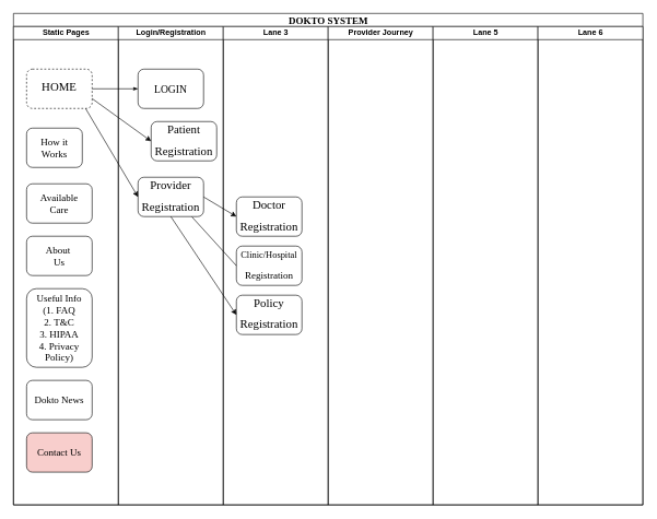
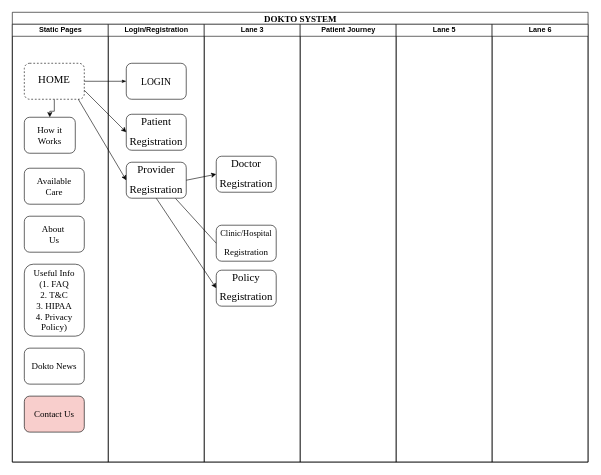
  <mxCell id="0" />
  <mxCell id="1" parent="0" />
  <mxCell id="2" value="&lt;font style=&quot;font-size: 15px&quot;&gt;DOKTO SYSTEM&lt;/font&gt;" style="swimlane;html=1;childLayout=stackLayout;startSize=20;rounded=0;shadow=0;labelBackgroundColor=none;strokeWidth=1;fontFamily=Verdana;fontSize=8;align=center;" parent="1" vertex="1"><mxGeometry x="20" y="20" width="960" height="750" as="geometry" /></mxCell>
  <mxCell id="3" value="Static Pages" style="swimlane;html=1;startSize=20;" parent="2" vertex="1"><mxGeometry y="20" width="160" height="730" as="geometry" /></mxCell>
+ <mxCell id="4" value="" style="edgeStyle=orthogonalEdgeStyle;rounded=0;orthogonalLoop=1;jettySize=auto;html=1;" edge="1" parent="3" source="5" target="6"><mxGeometry relative="1" as="geometry" /></mxCell>
  <mxCell id="5" value="&lt;p style=&quot;line-height: 270%&quot;&gt;&lt;font style=&quot;font-size: 18px&quot;&gt;HOME&lt;/font&gt;&lt;/p&gt;" style="rounded=1;whiteSpace=wrap;html=1;shadow=0;labelBackgroundColor=none;strokeWidth=1;fontFamily=Verdana;fontSize=8;align=center;dashed=1;" parent="3" vertex="1"><mxGeometry x="20" y="65" width="100" height="60" as="geometry" /></mxCell>
  <mxCell id="6" value="&lt;font style=&quot;font-size: 15px&quot;&gt;How it Works&lt;/font&gt;" style="rounded=1;whiteSpace=wrap;html=1;shadow=0;labelBackgroundColor=none;strokeWidth=1;fontFamily=Verdana;fontSize=8;align=center;" parent="3" vertex="1"><mxGeometry x="20" y="155" width="85" height="60" as="geometry" /></mxCell>
  <mxCell id="7" value="&lt;font style=&quot;font-size: 15px&quot;&gt;Available&lt;br&gt;Care&lt;br&gt;&lt;/font&gt;" style="rounded=1;whiteSpace=wrap;html=1;shadow=0;labelBackgroundColor=none;strokeWidth=1;fontFamily=Verdana;fontSize=8;align=center;" vertex="1" parent="3"><mxGeometry x="20" y="240" width="100" height="60" as="geometry" /></mxCell>
  <mxCell id="8" value="&lt;font style=&quot;font-size: 15px&quot;&gt;About&amp;nbsp;&lt;br&gt;Us&lt;br&gt;&lt;/font&gt;" style="rounded=1;whiteSpace=wrap;html=1;shadow=0;labelBackgroundColor=none;strokeWidth=1;fontFamily=Verdana;fontSize=8;align=center;" vertex="1" parent="3"><mxGeometry x="20" y="320" width="100" height="60" as="geometry" /></mxCell>
  <mxCell id="9" value="&lt;font style=&quot;font-size: 15px&quot;&gt;Useful Info&lt;br&gt;(1. FAQ&lt;br&gt;2. T&amp;amp;C&lt;br&gt;3. HIPAA&lt;br&gt;4. Privacy Policy)&lt;br&gt;&lt;/font&gt;" style="rounded=1;whiteSpace=wrap;html=1;shadow=0;labelBackgroundColor=none;strokeWidth=1;fontFamily=Verdana;fontSize=8;align=center;" vertex="1" parent="3"><mxGeometry x="20" y="400" width="100" height="120" as="geometry" /></mxCell>
  <mxCell id="10" value="&lt;font style=&quot;font-size: 15px&quot;&gt;Dokto News&lt;br&gt;&lt;/font&gt;" style="rounded=1;whiteSpace=wrap;html=1;shadow=0;labelBackgroundColor=none;strokeWidth=1;fontFamily=Verdana;fontSize=8;align=center;" vertex="1" parent="3"><mxGeometry x="20" y="540" width="100" height="60" as="geometry" /></mxCell>
  <mxCell id="11" style="edgeStyle=orthogonalEdgeStyle;rounded=1;html=1;labelBackgroundColor=none;startArrow=none;startFill=0;startSize=5;endArrow=classicThin;endFill=1;endSize=5;jettySize=auto;orthogonalLoop=1;strokeWidth=1;fontFamily=Verdana;fontSize=8" parent="2" source="5" target="13" edge="1"><mxGeometry relative="1" as="geometry" /></mxCell>
  <mxCell id="12" value="Login/Registration" style="swimlane;html=1;startSize=20;" parent="2" vertex="1"><mxGeometry x="160" y="20" width="160" height="730" as="geometry" /></mxCell>
  <mxCell id="13" value="&lt;font style=&quot;font-size: 16px&quot;&gt;LOGIN&lt;/font&gt;" style="rounded=1;whiteSpace=wrap;html=1;shadow=0;labelBackgroundColor=none;strokeWidth=1;fontFamily=Verdana;fontSize=8;align=center;" parent="12" vertex="1"><mxGeometry x="30" y="65" width="100" height="60" as="geometry" /></mxCell>
- <mxCell id="14" value="&lt;p style=&quot;line-height: 270%&quot;&gt;&lt;font style=&quot;font-size: 18px&quot;&gt;Patient&lt;/font&gt;&lt;/p&gt;&lt;p style=&quot;line-height: 270%&quot;&gt;&lt;font style=&quot;font-size: 18px&quot;&gt;Registration&lt;/font&gt;&lt;/p&gt;" style="rounded=1;whiteSpace=wrap;html=1;shadow=0;labelBackgroundColor=none;strokeWidth=1;fontFamily=Verdana;fontSize=8;align=center;" vertex="1" parent="12"><mxGeometry x="50" y="145" width="100" height="60" as="geometry" /></mxCell>
+ <mxCell id="14" value="&lt;p style=&quot;line-height: 270%&quot;&gt;&lt;font style=&quot;font-size: 18px&quot;&gt;Patient&lt;/font&gt;&lt;/p&gt;&lt;p style=&quot;line-height: 270%&quot;&gt;&lt;font style=&quot;font-size: 18px&quot;&gt;Registration&lt;/font&gt;&lt;/p&gt;" style="rounded=1;whiteSpace=wrap;html=1;shadow=0;labelBackgroundColor=none;strokeWidth=1;fontFamily=Verdana;fontSize=8;align=center;" vertex="1" parent="12"><mxGeometry x="30" y="150" width="100" height="60" as="geometry" /></mxCell>
  <mxCell id="15" value="&lt;p style=&quot;line-height: 270%&quot;&gt;&lt;font style=&quot;font-size: 18px&quot;&gt;Provider&lt;/font&gt;&lt;/p&gt;&lt;p style=&quot;line-height: 270%&quot;&gt;&lt;font style=&quot;font-size: 18px&quot;&gt;Registration&lt;/font&gt;&lt;/p&gt;" style="rounded=1;whiteSpace=wrap;html=1;shadow=0;labelBackgroundColor=none;strokeWidth=1;fontFamily=Verdana;fontSize=8;align=center;" vertex="1" parent="12"><mxGeometry x="30" y="230" width="100" height="60" as="geometry" /></mxCell>
  <mxCell id="16" value="Lane 3" style="swimlane;html=1;startSize=20;" parent="2" vertex="1"><mxGeometry x="320" y="20" width="160" height="730" as="geometry" /></mxCell>
  <mxCell id="17" value="&lt;p style=&quot;line-height: 270%&quot;&gt;&lt;span style=&quot;font-size: 14px&quot;&gt;Clinic/Hospital&lt;/span&gt;&lt;/p&gt;&lt;p style=&quot;line-height: 270%&quot;&gt;&lt;font style=&quot;font-size: 15px&quot;&gt;Registration&lt;/font&gt;&lt;/p&gt;" style="rounded=1;whiteSpace=wrap;html=1;shadow=0;labelBackgroundColor=none;strokeWidth=1;fontFamily=Verdana;fontSize=8;align=center;" vertex="1" parent="16"><mxGeometry x="20" y="335" width="100" height="60" as="geometry" /></mxCell>
- <mxCell id="18" value="&lt;p style=&quot;line-height: 270%&quot;&gt;&lt;font style=&quot;font-size: 18px&quot;&gt;Doctor&lt;/font&gt;&lt;/p&gt;&lt;p style=&quot;line-height: 270%&quot;&gt;&lt;font style=&quot;font-size: 18px&quot;&gt;Registration&lt;/font&gt;&lt;/p&gt;" style="rounded=1;whiteSpace=wrap;html=1;shadow=0;labelBackgroundColor=none;strokeWidth=1;fontFamily=Verdana;fontSize=8;align=center;" vertex="1" parent="16"><mxGeometry x="20" y="260" width="100" height="60" as="geometry" /></mxCell>
+ <mxCell id="18" value="&lt;p style=&quot;line-height: 270%&quot;&gt;&lt;font style=&quot;font-size: 18px&quot;&gt;Doctor&lt;/font&gt;&lt;/p&gt;&lt;p style=&quot;line-height: 270%&quot;&gt;&lt;font style=&quot;font-size: 18px&quot;&gt;Registration&lt;/font&gt;&lt;/p&gt;" style="rounded=1;whiteSpace=wrap;html=1;shadow=0;labelBackgroundColor=none;strokeWidth=1;fontFamily=Verdana;fontSize=8;align=center;" vertex="1" parent="16"><mxGeometry x="20" y="220" width="100" height="60" as="geometry" /></mxCell>
  <mxCell id="19" value="&lt;p style=&quot;line-height: 270%&quot;&gt;&lt;font style=&quot;font-size: 18px&quot;&gt;Policy&lt;/font&gt;&lt;/p&gt;&lt;p style=&quot;line-height: 270%&quot;&gt;&lt;font style=&quot;font-size: 18px&quot;&gt;Registration&lt;/font&gt;&lt;/p&gt;" style="rounded=1;whiteSpace=wrap;html=1;shadow=0;labelBackgroundColor=none;strokeWidth=1;fontFamily=Verdana;fontSize=8;align=center;" vertex="1" parent="16"><mxGeometry x="20" y="410" width="100" height="60" as="geometry" /></mxCell>
- <mxCell id="20" value="Provider Journey" style="swimlane;html=1;startSize=20;" parent="2" vertex="1"><mxGeometry x="480" y="20" width="160" height="730" as="geometry" /></mxCell>
+ <mxCell id="20" value="Patient Journey" style="swimlane;html=1;startSize=20;" parent="2" vertex="1"><mxGeometry x="480" y="20" width="160" height="730" as="geometry" /></mxCell>
  <mxCell id="21" value="Lane 5" style="swimlane;html=1;startSize=20;" parent="2" vertex="1"><mxGeometry x="640" y="20" width="160" height="730" as="geometry" /></mxCell>
  <mxCell id="22" value="Lane 6" style="swimlane;html=1;startSize=20;" parent="2" vertex="1"><mxGeometry x="800" y="20" width="160" height="730" as="geometry" /></mxCell>
  <mxCell id="23" value="" style="endArrow=classic;html=1;exitX=1;exitY=0.75;exitDx=0;exitDy=0;entryX=0;entryY=0.5;entryDx=0;entryDy=0;" edge="1" parent="2" source="5" target="14"><mxGeometry width="50" height="50" relative="1" as="geometry"><mxPoint x="450" y="270" as="sourcePoint" /><mxPoint x="500" y="220" as="targetPoint" /></mxGeometry></mxCell>
  <mxCell id="24" value="" style="endArrow=classic;html=1;entryX=0;entryY=0.5;entryDx=0;entryDy=0;" edge="1" parent="2" target="15"><mxGeometry width="50" height="50" relative="1" as="geometry"><mxPoint x="110" y="145" as="sourcePoint" /><mxPoint x="500" y="180" as="targetPoint" /></mxGeometry></mxCell>
  <mxCell id="25" value="" style="endArrow=classic;html=1;exitX=1;exitY=0.5;exitDx=0;exitDy=0;entryX=0;entryY=0.5;entryDx=0;entryDy=0;" edge="1" parent="2" source="15" target="18"><mxGeometry width="50" height="50" relative="1" as="geometry"><mxPoint x="450" y="280" as="sourcePoint" /><mxPoint x="500" y="230" as="targetPoint" /></mxGeometry></mxCell>
  <mxCell id="26" value="" style="endArrow=none;html=1;entryX=0;entryY=0.5;entryDx=0;entryDy=0;exitX=0.821;exitY=1.006;exitDx=0;exitDy=0;exitPerimeter=0;" edge="1" parent="2" source="15" target="17"><mxGeometry width="50" height="50" relative="1" as="geometry"><mxPoint x="290" y="310" as="sourcePoint" /><mxPoint x="500" y="230" as="targetPoint" /></mxGeometry></mxCell>
  <mxCell id="27" value="" style="endArrow=classic;html=1;exitX=0.5;exitY=1;exitDx=0;exitDy=0;entryX=0;entryY=0.5;entryDx=0;entryDy=0;" edge="1" parent="2" source="15" target="19"><mxGeometry width="50" height="50" relative="1" as="geometry"><mxPoint x="450" y="280" as="sourcePoint" /><mxPoint x="500" y="230" as="targetPoint" /></mxGeometry></mxCell>
  <mxCell id="28" value="&lt;font style=&quot;font-size: 15px&quot;&gt;Contact Us&lt;br&gt;&lt;/font&gt;" style="rounded=1;whiteSpace=wrap;html=1;shadow=0;labelBackgroundColor=none;strokeWidth=1;fontFamily=Verdana;fontSize=8;align=center;fillColor=#f8cecc;" vertex="1" parent="1"><mxGeometry x="40" y="660" width="100" height="60" as="geometry" /></mxCell>
